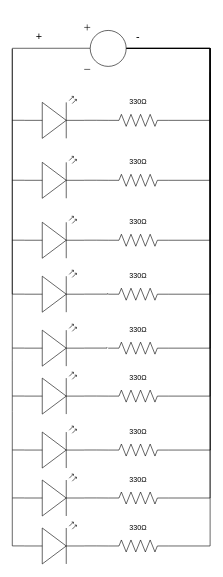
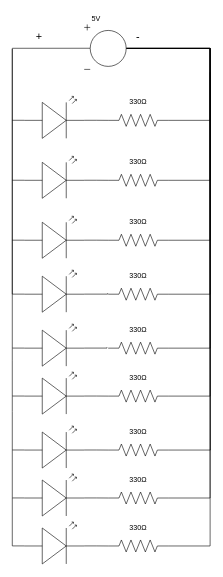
  <mxCell id="0" />
  <mxCell id="1" parent="0" />
  <mxCell id="2" style="edgeStyle=orthogonalEdgeStyle;rounded=0;orthogonalLoop=1;jettySize=auto;html=1;exitX=1;exitY=0.57;exitDx=0;exitDy=0;exitPerimeter=0;entryX=0;entryY=0.5;entryDx=0;entryDy=0;entryPerimeter=0;endArrow=none;endFill=0;" edge="1" parent="1" source="4" target="42"><mxGeometry relative="1" as="geometry" /></mxCell>
  <mxCell id="3" style="edgeStyle=orthogonalEdgeStyle;rounded=0;orthogonalLoop=1;jettySize=auto;html=1;exitX=0;exitY=0.57;exitDx=0;exitDy=0;exitPerimeter=0;endArrow=none;endFill=0;" edge="1" parent="1" source="4"><mxGeometry relative="1" as="geometry"><mxPoint x="20" y="830" as="targetPoint" /></mxGeometry></mxCell>
  <mxCell id="4" value="" style="verticalLabelPosition=bottom;shadow=0;dashed=0;align=center;html=1;verticalAlign=top;shape=mxgraph.electrical.opto_electronics.led_2;pointerEvents=1;" vertex="1" parent="1"><mxGeometry x="40" y="870" width="100" height="70" as="geometry" /></mxCell>
  <mxCell id="5" style="edgeStyle=orthogonalEdgeStyle;rounded=0;orthogonalLoop=1;jettySize=auto;html=1;exitX=1;exitY=0.57;exitDx=0;exitDy=0;exitPerimeter=0;entryX=0;entryY=0.5;entryDx=0;entryDy=0;entryPerimeter=0;endArrow=none;endFill=0;" edge="1" parent="1" source="7" target="36"><mxGeometry relative="1" as="geometry" /></mxCell>
  <mxCell id="6" style="edgeStyle=orthogonalEdgeStyle;rounded=0;orthogonalLoop=1;jettySize=auto;html=1;exitX=0;exitY=0.57;exitDx=0;exitDy=0;exitPerimeter=0;endArrow=none;endFill=0;" edge="1" parent="1" source="7"><mxGeometry relative="1" as="geometry"><mxPoint x="20" y="580" as="targetPoint" /></mxGeometry></mxCell>
  <mxCell id="7" value="" style="verticalLabelPosition=bottom;shadow=0;dashed=0;align=center;html=1;verticalAlign=top;shape=mxgraph.electrical.opto_electronics.led_2;pointerEvents=1;" vertex="1" parent="1"><mxGeometry x="40" y="620" width="100" height="70" as="geometry" /></mxCell>
  <mxCell id="8" style="edgeStyle=orthogonalEdgeStyle;rounded=0;orthogonalLoop=1;jettySize=auto;html=1;exitX=1;exitY=0.57;exitDx=0;exitDy=0;exitPerimeter=0;entryX=-0.02;entryY=0.431;entryDx=0;entryDy=0;entryPerimeter=0;endArrow=none;endFill=0;" edge="1" parent="1" source="10" target="34"><mxGeometry relative="1" as="geometry" /></mxCell>
  <mxCell id="9" style="edgeStyle=orthogonalEdgeStyle;rounded=0;orthogonalLoop=1;jettySize=auto;html=1;exitX=0;exitY=0.57;exitDx=0;exitDy=0;exitPerimeter=0;endArrow=none;endFill=0;" edge="1" parent="1" source="10"><mxGeometry relative="1" as="geometry"><mxPoint x="20" y="81" as="targetPoint" /></mxGeometry></mxCell>
  <mxCell id="10" value="" style="verticalLabelPosition=bottom;shadow=0;dashed=0;align=center;html=1;verticalAlign=top;shape=mxgraph.electrical.opto_electronics.led_2;pointerEvents=1;" vertex="1" parent="1"><mxGeometry x="40" y="540" width="100" height="70" as="geometry" /></mxCell>
  <mxCell id="11" style="edgeStyle=orthogonalEdgeStyle;rounded=0;orthogonalLoop=1;jettySize=auto;html=1;exitX=1;exitY=0.57;exitDx=0;exitDy=0;exitPerimeter=0;entryX=0;entryY=0.5;entryDx=0;entryDy=0;entryPerimeter=0;endArrow=none;endFill=0;" edge="1" parent="1" source="13" target="38"><mxGeometry relative="1" as="geometry" /></mxCell>
  <mxCell id="12" style="edgeStyle=orthogonalEdgeStyle;rounded=0;orthogonalLoop=1;jettySize=auto;html=1;exitX=0;exitY=0.57;exitDx=0;exitDy=0;exitPerimeter=0;endArrow=none;endFill=0;" edge="1" parent="1" source="13"><mxGeometry relative="1" as="geometry"><mxPoint x="20" y="660" as="targetPoint" /></mxGeometry></mxCell>
  <mxCell id="13" value="" style="verticalLabelPosition=bottom;shadow=0;dashed=0;align=center;html=1;verticalAlign=top;shape=mxgraph.electrical.opto_electronics.led_2;pointerEvents=1;" vertex="1" parent="1"><mxGeometry x="40" y="710" width="100" height="70" as="geometry" /></mxCell>
  <mxCell id="14" style="edgeStyle=orthogonalEdgeStyle;rounded=0;orthogonalLoop=1;jettySize=auto;html=1;exitX=1;exitY=0.57;exitDx=0;exitDy=0;exitPerimeter=0;entryX=0;entryY=0.5;entryDx=0;entryDy=0;entryPerimeter=0;endArrow=none;endFill=0;" edge="1" parent="1" source="16" target="44"><mxGeometry relative="1" as="geometry" /></mxCell>
  <mxCell id="15" style="edgeStyle=orthogonalEdgeStyle;rounded=0;orthogonalLoop=1;jettySize=auto;html=1;exitX=0;exitY=0.57;exitDx=0;exitDy=0;exitPerimeter=0;endArrow=none;endFill=0;" edge="1" parent="1" source="16"><mxGeometry relative="1" as="geometry"><mxPoint x="20" y="200" as="targetPoint" /></mxGeometry></mxCell>
  <mxCell id="16" value="" style="verticalLabelPosition=bottom;shadow=0;dashed=0;align=center;html=1;verticalAlign=top;shape=mxgraph.electrical.opto_electronics.led_2;pointerEvents=1;" vertex="1" parent="1"><mxGeometry x="40" y="160" width="100" height="70" as="geometry" /></mxCell>
  <mxCell id="17" style="edgeStyle=orthogonalEdgeStyle;rounded=0;orthogonalLoop=1;jettySize=auto;html=1;exitX=1;exitY=0.57;exitDx=0;exitDy=0;exitPerimeter=0;entryX=-0.009;entryY=0.417;entryDx=0;entryDy=0;entryPerimeter=0;endArrow=none;endFill=0;" edge="1" parent="1" source="19" target="32"><mxGeometry relative="1" as="geometry" /></mxCell>
  <mxCell id="18" style="edgeStyle=orthogonalEdgeStyle;rounded=0;orthogonalLoop=1;jettySize=auto;html=1;entryX=0.143;entryY=0.53;entryDx=0;entryDy=0;entryPerimeter=0;endArrow=none;endFill=0;exitX=0;exitY=0.57;exitDx=0;exitDy=0;exitPerimeter=0;" edge="1" parent="1" source="19" target="59"><mxGeometry relative="1" as="geometry"><Array as="points"><mxPoint x="20" y="490" /><mxPoint x="20" y="80" /></Array></mxGeometry></mxCell>
  <mxCell id="19" value="" style="verticalLabelPosition=bottom;shadow=0;dashed=0;align=center;html=1;verticalAlign=top;shape=mxgraph.electrical.opto_electronics.led_2;pointerEvents=1;" vertex="1" parent="1"><mxGeometry x="40" y="450" width="100" height="70" as="geometry" /></mxCell>
  <mxCell id="20" style="edgeStyle=orthogonalEdgeStyle;rounded=0;orthogonalLoop=1;jettySize=auto;html=1;exitX=1;exitY=0.57;exitDx=0;exitDy=0;exitPerimeter=0;entryX=0;entryY=0.5;entryDx=0;entryDy=0;entryPerimeter=0;endArrow=none;endFill=0;" edge="1" parent="1" source="22" target="46"><mxGeometry relative="1" as="geometry" /></mxCell>
  <mxCell id="21" style="edgeStyle=orthogonalEdgeStyle;rounded=0;orthogonalLoop=1;jettySize=auto;html=1;exitX=0;exitY=0.57;exitDx=0;exitDy=0;exitPerimeter=0;endArrow=none;endFill=0;" edge="1" parent="1" source="22"><mxGeometry relative="1" as="geometry"><mxPoint x="20" y="400" as="targetPoint" /></mxGeometry></mxCell>
  <mxCell id="22" value="" style="verticalLabelPosition=bottom;shadow=0;dashed=0;align=center;html=1;verticalAlign=top;shape=mxgraph.electrical.opto_electronics.led_2;pointerEvents=1;" vertex="1" parent="1"><mxGeometry x="40" y="360" width="100" height="70" as="geometry" /></mxCell>
  <mxCell id="23" style="edgeStyle=orthogonalEdgeStyle;rounded=0;orthogonalLoop=1;jettySize=auto;html=1;exitX=1;exitY=0.57;exitDx=0;exitDy=0;exitPerimeter=0;entryX=0;entryY=0.5;entryDx=0;entryDy=0;entryPerimeter=0;endArrow=none;endFill=0;" edge="1" parent="1" source="25" target="40"><mxGeometry relative="1" as="geometry" /></mxCell>
  <mxCell id="24" style="edgeStyle=orthogonalEdgeStyle;rounded=0;orthogonalLoop=1;jettySize=auto;html=1;exitX=0;exitY=0.57;exitDx=0;exitDy=0;exitPerimeter=0;endArrow=none;endFill=0;" edge="1" parent="1" source="25"><mxGeometry relative="1" as="geometry"><mxPoint x="20" y="750" as="targetPoint" /></mxGeometry></mxCell>
  <mxCell id="25" value="" style="verticalLabelPosition=bottom;shadow=0;dashed=0;align=center;html=1;verticalAlign=top;shape=mxgraph.electrical.opto_electronics.led_2;pointerEvents=1;" vertex="1" parent="1"><mxGeometry x="40" y="790" width="100" height="70" as="geometry" /></mxCell>
  <mxCell id="26" style="edgeStyle=orthogonalEdgeStyle;rounded=0;orthogonalLoop=1;jettySize=auto;html=1;exitX=1;exitY=0.57;exitDx=0;exitDy=0;exitPerimeter=0;entryX=0;entryY=0.5;entryDx=0;entryDy=0;entryPerimeter=0;endArrow=none;endFill=0;" edge="1" parent="1" source="28" target="30"><mxGeometry relative="1" as="geometry" /></mxCell>
  <mxCell id="27" style="edgeStyle=orthogonalEdgeStyle;rounded=0;orthogonalLoop=1;jettySize=auto;html=1;exitX=0;exitY=0.57;exitDx=0;exitDy=0;exitPerimeter=0;endArrow=none;endFill=0;" edge="1" parent="1" source="28"><mxGeometry relative="1" as="geometry"><mxPoint x="20" y="300" as="targetPoint" /></mxGeometry></mxCell>
  <mxCell id="28" value="" style="verticalLabelPosition=bottom;shadow=0;dashed=0;align=center;html=1;verticalAlign=top;shape=mxgraph.electrical.opto_electronics.led_2;pointerEvents=1;" vertex="1" parent="1"><mxGeometry x="40" y="260" width="100" height="70" as="geometry" /></mxCell>
  <mxCell id="29" style="edgeStyle=orthogonalEdgeStyle;rounded=0;orthogonalLoop=1;jettySize=auto;html=1;exitX=1;exitY=0.5;exitDx=0;exitDy=0;exitPerimeter=0;endArrow=none;endFill=0;" edge="1" parent="1" source="30"><mxGeometry relative="1" as="geometry"><mxPoint x="210" y="80" as="targetPoint" /><Array as="points"><mxPoint x="350" y="300" /><mxPoint x="350" y="80" /></Array></mxGeometry></mxCell>
  <mxCell id="30" value="" style="pointerEvents=1;verticalLabelPosition=bottom;shadow=0;dashed=0;align=center;html=1;verticalAlign=top;shape=mxgraph.electrical.resistors.resistor_2;" vertex="1" parent="1"><mxGeometry x="180" y="290" width="100" height="20" as="geometry" /></mxCell>
  <mxCell id="31" style="edgeStyle=orthogonalEdgeStyle;rounded=0;orthogonalLoop=1;jettySize=auto;html=1;exitX=1;exitY=0.5;exitDx=0;exitDy=0;exitPerimeter=0;endArrow=none;endFill=0;entryX=0;entryY=0.5;entryDx=0;entryDy=0;entryPerimeter=0;" edge="1" parent="1" source="32"><mxGeometry relative="1" as="geometry"><mxPoint x="210" y="80" as="targetPoint" /><Array as="points"><mxPoint x="350" y="490" /><mxPoint x="350" y="80" /></Array></mxGeometry></mxCell>
  <mxCell id="32" value="" style="pointerEvents=1;verticalLabelPosition=bottom;shadow=0;dashed=0;align=center;html=1;verticalAlign=top;shape=mxgraph.electrical.resistors.resistor_2;" vertex="1" parent="1"><mxGeometry x="180" y="480" width="100" height="20" as="geometry" /></mxCell>
  <mxCell id="33" style="edgeStyle=orthogonalEdgeStyle;rounded=0;orthogonalLoop=1;jettySize=auto;html=1;exitX=1;exitY=0.5;exitDx=0;exitDy=0;exitPerimeter=0;endArrow=none;endFill=0;entryX=0;entryY=0.5;entryDx=0;entryDy=0;entryPerimeter=0;" edge="1" parent="1" source="34"><mxGeometry relative="1" as="geometry"><mxPoint x="210" y="80" as="targetPoint" /><Array as="points"><mxPoint x="350" y="580" /><mxPoint x="350" y="80" /></Array></mxGeometry></mxCell>
  <mxCell id="34" value="" style="pointerEvents=1;verticalLabelPosition=bottom;shadow=0;dashed=0;align=center;html=1;verticalAlign=top;shape=mxgraph.electrical.resistors.resistor_2;" vertex="1" parent="1"><mxGeometry x="180" y="570" width="100" height="20" as="geometry" /></mxCell>
  <mxCell id="35" style="edgeStyle=orthogonalEdgeStyle;rounded=0;orthogonalLoop=1;jettySize=auto;html=1;exitX=1;exitY=0.5;exitDx=0;exitDy=0;exitPerimeter=0;endArrow=none;endFill=0;entryX=0;entryY=0.5;entryDx=0;entryDy=0;entryPerimeter=0;" edge="1" parent="1" source="36"><mxGeometry relative="1" as="geometry"><mxPoint x="210" y="80" as="targetPoint" /><Array as="points"><mxPoint x="350" y="660" /><mxPoint x="350" y="80" /></Array></mxGeometry></mxCell>
  <mxCell id="36" value="" style="pointerEvents=1;verticalLabelPosition=bottom;shadow=0;dashed=0;align=center;html=1;verticalAlign=top;shape=mxgraph.electrical.resistors.resistor_2;" vertex="1" parent="1"><mxGeometry x="180" y="650" width="100" height="20" as="geometry" /></mxCell>
  <mxCell id="37" style="edgeStyle=orthogonalEdgeStyle;rounded=0;orthogonalLoop=1;jettySize=auto;html=1;endArrow=none;endFill=0;" edge="1" parent="1" source="38"><mxGeometry relative="1" as="geometry"><mxPoint x="350" y="120" as="targetPoint" /></mxGeometry></mxCell>
  <mxCell id="38" value="" style="pointerEvents=1;verticalLabelPosition=bottom;shadow=0;dashed=0;align=center;html=1;verticalAlign=top;shape=mxgraph.electrical.resistors.resistor_2;" vertex="1" parent="1"><mxGeometry x="180" y="740" width="100" height="20" as="geometry" /></mxCell>
  <mxCell id="39" style="edgeStyle=orthogonalEdgeStyle;rounded=0;orthogonalLoop=1;jettySize=auto;html=1;exitX=1;exitY=0.5;exitDx=0;exitDy=0;exitPerimeter=0;entryX=0;entryY=0.5;entryDx=0;entryDy=0;entryPerimeter=0;endArrow=none;endFill=0;" edge="1" parent="1" source="40"><mxGeometry relative="1" as="geometry"><mxPoint x="210" y="80" as="targetPoint" /><Array as="points"><mxPoint x="350" y="830" /><mxPoint x="350" y="80" /></Array></mxGeometry></mxCell>
  <mxCell id="40" value="" style="pointerEvents=1;verticalLabelPosition=bottom;shadow=0;dashed=0;align=center;html=1;verticalAlign=top;shape=mxgraph.electrical.resistors.resistor_2;" vertex="1" parent="1"><mxGeometry x="180" y="820" width="100" height="20" as="geometry" /></mxCell>
  <mxCell id="41" style="edgeStyle=orthogonalEdgeStyle;rounded=0;orthogonalLoop=1;jettySize=auto;html=1;entryX=0;entryY=0.5;entryDx=0;entryDy=0;entryPerimeter=0;endArrow=none;endFill=0;" edge="1" parent="1" source="42"><mxGeometry relative="1" as="geometry"><mxPoint x="210" y="80" as="targetPoint" /><Array as="points"><mxPoint x="350" y="910" /><mxPoint x="350" y="80" /></Array></mxGeometry></mxCell>
  <mxCell id="42" value="" style="pointerEvents=1;verticalLabelPosition=bottom;shadow=0;dashed=0;align=center;html=1;verticalAlign=top;shape=mxgraph.electrical.resistors.resistor_2;" vertex="1" parent="1"><mxGeometry x="180" y="900" width="100" height="20" as="geometry" /></mxCell>
  <mxCell id="43" style="edgeStyle=orthogonalEdgeStyle;rounded=0;orthogonalLoop=1;jettySize=auto;html=1;exitX=1;exitY=0.5;exitDx=0;exitDy=0;exitPerimeter=0;endArrow=none;endFill=0;" edge="1" parent="1" source="44"><mxGeometry relative="1" as="geometry"><mxPoint x="210" y="80" as="targetPoint" /><Array as="points"><mxPoint x="350" y="200" /><mxPoint x="350" y="80" /></Array></mxGeometry></mxCell>
  <mxCell id="44" value="" style="pointerEvents=1;verticalLabelPosition=bottom;shadow=0;dashed=0;align=center;html=1;verticalAlign=top;shape=mxgraph.electrical.resistors.resistor_2;" vertex="1" parent="1"><mxGeometry x="180" y="190" width="100" height="20" as="geometry" /></mxCell>
  <mxCell id="45" style="edgeStyle=orthogonalEdgeStyle;rounded=0;orthogonalLoop=1;jettySize=auto;html=1;exitX=1;exitY=0.5;exitDx=0;exitDy=0;exitPerimeter=0;endArrow=none;endFill=0;" edge="1" parent="1" source="46"><mxGeometry relative="1" as="geometry"><mxPoint x="210" y="80" as="targetPoint" /><Array as="points"><mxPoint x="350" y="400" /><mxPoint x="350" y="80" /></Array></mxGeometry></mxCell>
  <mxCell id="46" value="" style="pointerEvents=1;verticalLabelPosition=bottom;shadow=0;dashed=0;align=center;html=1;verticalAlign=top;shape=mxgraph.electrical.resistors.resistor_2;" vertex="1" parent="1"><mxGeometry x="180" y="390" width="100" height="20" as="geometry" /></mxCell>
  <mxCell id="47" value="330Ω" style="text;html=1;strokeColor=none;fillColor=none;align=center;verticalAlign=middle;whiteSpace=wrap;rounded=0;" vertex="1" parent="1"><mxGeometry x="210" y="160" width="40" height="20" as="geometry" /></mxCell>
  <mxCell id="48" value="330Ω" style="text;html=1;strokeColor=none;fillColor=none;align=center;verticalAlign=middle;whiteSpace=wrap;rounded=0;" vertex="1" parent="1"><mxGeometry x="210" y="260" width="40" height="20" as="geometry" /></mxCell>
  <mxCell id="49" value="330Ω" style="text;html=1;strokeColor=none;fillColor=none;align=center;verticalAlign=middle;whiteSpace=wrap;rounded=0;" vertex="1" parent="1"><mxGeometry x="210" y="360" width="40" height="20" as="geometry" /></mxCell>
  <mxCell id="50" value="330Ω" style="text;html=1;strokeColor=none;fillColor=none;align=center;verticalAlign=middle;whiteSpace=wrap;rounded=0;" vertex="1" parent="1"><mxGeometry x="210" y="450" width="40" height="20" as="geometry" /></mxCell>
  <mxCell id="51" value="330Ω" style="text;html=1;strokeColor=none;fillColor=none;align=center;verticalAlign=middle;whiteSpace=wrap;rounded=0;" vertex="1" parent="1"><mxGeometry x="210" y="540" width="40" height="20" as="geometry" /></mxCell>
  <mxCell id="52" value="330Ω" style="text;html=1;strokeColor=none;fillColor=none;align=center;verticalAlign=middle;whiteSpace=wrap;rounded=0;" vertex="1" parent="1"><mxGeometry x="210" y="620" width="40" height="20" as="geometry" /></mxCell>
  <mxCell id="53" value="330Ω" style="text;html=1;strokeColor=none;fillColor=none;align=center;verticalAlign=middle;whiteSpace=wrap;rounded=0;" vertex="1" parent="1"><mxGeometry x="210" y="710" width="40" height="20" as="geometry" /></mxCell>
  <mxCell id="54" value="330Ω" style="text;html=1;strokeColor=none;fillColor=none;align=center;verticalAlign=middle;whiteSpace=wrap;rounded=0;" vertex="1" parent="1"><mxGeometry x="210" y="790" width="40" height="20" as="geometry" /></mxCell>
  <mxCell id="55" value="330Ω" style="text;html=1;strokeColor=none;fillColor=none;align=center;verticalAlign=middle;whiteSpace=wrap;rounded=0;" vertex="1" parent="1"><mxGeometry x="210" y="870" width="40" height="20" as="geometry" /></mxCell>
  <mxCell id="56" value="&lt;font style=&quot;font-size: 18px&quot;&gt;+&lt;/font&gt;" style="text;html=1;strokeColor=none;fillColor=none;align=center;verticalAlign=middle;whiteSpace=wrap;rounded=0;" vertex="1" parent="1"><mxGeometry x="60" y="50" width="10" height="20" as="geometry" /></mxCell>
  <mxCell id="57" value="&lt;font style=&quot;font-size: 18px&quot;&gt;-&lt;/font&gt;" style="text;html=1;strokeColor=none;fillColor=none;align=center;verticalAlign=middle;whiteSpace=wrap;rounded=0;" vertex="1" parent="1"><mxGeometry x="225" y="50" width="10" height="20" as="geometry" /></mxCell>
+ <mxCell id="58" value="5V" style="text;html=1;strokeColor=none;fillColor=none;align=center;verticalAlign=middle;whiteSpace=wrap;rounded=0;" vertex="1" parent="1"><mxGeometry x="140" y="20" width="40" height="20" as="geometry" /></mxCell>
  <mxCell id="59" value="" style="pointerEvents=1;verticalLabelPosition=bottom;shadow=0;dashed=0;align=center;html=1;verticalAlign=top;shape=mxgraph.electrical.signal_sources.dc_source_1;" vertex="1" parent="1"><mxGeometry x="140" y="40" width="70" height="75" as="geometry" /></mxCell>
